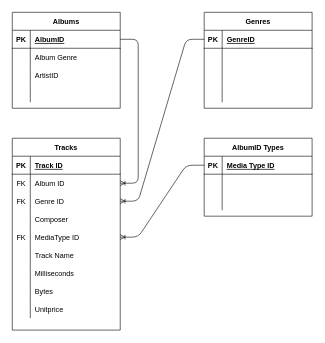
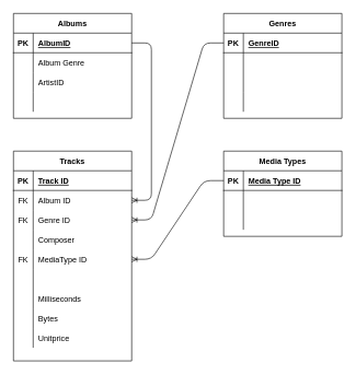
  <mxCell id="0" />
  <mxCell id="1" parent="0" />
  <mxCell id="2" value="Albums" style="shape=table;startSize=30;container=1;collapsible=1;childLayout=tableLayout;fixedRows=1;rowLines=0;fontStyle=1;align=center;resizeLast=1;" parent="1" vertex="1"><mxGeometry x="20" y="20" width="180" height="160" as="geometry" /></mxCell>
  <mxCell id="3" value="" style="shape=partialRectangle;collapsible=0;dropTarget=0;pointerEvents=0;fillColor=none;top=0;left=0;bottom=1;right=0;points=[[0,0.5],[1,0.5]];portConstraint=eastwest;" parent="2" vertex="1"><mxGeometry y="30" width="180" height="30" as="geometry" /></mxCell>
  <mxCell id="4" value="PK" style="shape=partialRectangle;connectable=0;fillColor=none;top=0;left=0;bottom=0;right=0;fontStyle=1;overflow=hidden;" parent="3" vertex="1"><mxGeometry width="30" height="30" as="geometry"><mxRectangle width="30" height="30" as="alternateBounds" /></mxGeometry></mxCell>
  <mxCell id="5" value="AlbumID" style="shape=partialRectangle;connectable=0;fillColor=none;top=0;left=0;bottom=0;right=0;align=left;spacingLeft=6;fontStyle=5;overflow=hidden;" parent="3" vertex="1"><mxGeometry x="30" width="150" height="30" as="geometry"><mxRectangle width="150" height="30" as="alternateBounds" /></mxGeometry></mxCell>
  <mxCell id="6" value="" style="shape=partialRectangle;collapsible=0;dropTarget=0;pointerEvents=0;fillColor=none;top=0;left=0;bottom=0;right=0;points=[[0,0.5],[1,0.5]];portConstraint=eastwest;" parent="2" vertex="1"><mxGeometry y="60" width="180" height="30" as="geometry" /></mxCell>
  <mxCell id="7" value="" style="shape=partialRectangle;connectable=0;fillColor=none;top=0;left=0;bottom=0;right=0;editable=1;overflow=hidden;" parent="6" vertex="1"><mxGeometry width="30" height="30" as="geometry"><mxRectangle width="30" height="30" as="alternateBounds" /></mxGeometry></mxCell>
  <mxCell id="8" value="Album Genre" style="shape=partialRectangle;connectable=0;fillColor=none;top=0;left=0;bottom=0;right=0;align=left;spacingLeft=6;overflow=hidden;" parent="6" vertex="1"><mxGeometry x="30" width="150" height="30" as="geometry"><mxRectangle width="150" height="30" as="alternateBounds" /></mxGeometry></mxCell>
  <mxCell id="9" value="" style="shape=partialRectangle;collapsible=0;dropTarget=0;pointerEvents=0;fillColor=none;top=0;left=0;bottom=0;right=0;points=[[0,0.5],[1,0.5]];portConstraint=eastwest;" parent="2" vertex="1"><mxGeometry y="90" width="180" height="30" as="geometry" /></mxCell>
  <mxCell id="10" value="" style="shape=partialRectangle;connectable=0;fillColor=none;top=0;left=0;bottom=0;right=0;editable=1;overflow=hidden;" parent="9" vertex="1"><mxGeometry width="30" height="30" as="geometry"><mxRectangle width="30" height="30" as="alternateBounds" /></mxGeometry></mxCell>
  <mxCell id="11" value="ArtistID" style="shape=partialRectangle;connectable=0;fillColor=none;top=0;left=0;bottom=0;right=0;align=left;spacingLeft=6;overflow=hidden;" parent="9" vertex="1"><mxGeometry x="30" width="150" height="30" as="geometry"><mxRectangle width="150" height="30" as="alternateBounds" /></mxGeometry></mxCell>
  <mxCell id="12" value="" style="shape=partialRectangle;collapsible=0;dropTarget=0;pointerEvents=0;fillColor=none;top=0;left=0;bottom=0;right=0;points=[[0,0.5],[1,0.5]];portConstraint=eastwest;" parent="2" vertex="1"><mxGeometry y="120" width="180" height="30" as="geometry" /></mxCell>
  <mxCell id="13" value="" style="shape=partialRectangle;connectable=0;fillColor=none;top=0;left=0;bottom=0;right=0;editable=1;overflow=hidden;" parent="12" vertex="1"><mxGeometry width="30" height="30" as="geometry"><mxRectangle width="30" height="30" as="alternateBounds" /></mxGeometry></mxCell>
  <mxCell id="14" value="" style="shape=partialRectangle;connectable=0;fillColor=none;top=0;left=0;bottom=0;right=0;align=left;spacingLeft=6;overflow=hidden;" parent="12" vertex="1"><mxGeometry x="30" width="150" height="30" as="geometry"><mxRectangle width="150" height="30" as="alternateBounds" /></mxGeometry></mxCell>
  <mxCell id="15" value="Genres" style="shape=table;startSize=30;container=1;collapsible=1;childLayout=tableLayout;fixedRows=1;rowLines=0;fontStyle=1;align=center;resizeLast=1;" parent="1" vertex="1"><mxGeometry x="340" y="20" width="180" height="160" as="geometry" /></mxCell>
  <mxCell id="16" value="" style="shape=partialRectangle;collapsible=0;dropTarget=0;pointerEvents=0;fillColor=none;top=0;left=0;bottom=1;right=0;points=[[0,0.5],[1,0.5]];portConstraint=eastwest;" parent="15" vertex="1"><mxGeometry y="30" width="180" height="30" as="geometry" /></mxCell>
  <mxCell id="17" value="PK" style="shape=partialRectangle;connectable=0;fillColor=none;top=0;left=0;bottom=0;right=0;fontStyle=1;overflow=hidden;" parent="16" vertex="1"><mxGeometry width="30" height="30" as="geometry"><mxRectangle width="30" height="30" as="alternateBounds" /></mxGeometry></mxCell>
  <mxCell id="18" value="GenreID" style="shape=partialRectangle;connectable=0;fillColor=none;top=0;left=0;bottom=0;right=0;align=left;spacingLeft=6;fontStyle=5;overflow=hidden;" parent="16" vertex="1"><mxGeometry x="30" width="150" height="30" as="geometry"><mxRectangle width="150" height="30" as="alternateBounds" /></mxGeometry></mxCell>
  <mxCell id="19" value="" style="shape=partialRectangle;collapsible=0;dropTarget=0;pointerEvents=0;fillColor=none;top=0;left=0;bottom=0;right=0;points=[[0,0.5],[1,0.5]];portConstraint=eastwest;" parent="15" vertex="1"><mxGeometry y="60" width="180" height="30" as="geometry" /></mxCell>
  <mxCell id="20" value="" style="shape=partialRectangle;connectable=0;fillColor=none;top=0;left=0;bottom=0;right=0;editable=1;overflow=hidden;" parent="19" vertex="1"><mxGeometry width="30" height="30" as="geometry"><mxRectangle width="30" height="30" as="alternateBounds" /></mxGeometry></mxCell>
  <mxCell id="21" value="" style="shape=partialRectangle;collapsible=0;dropTarget=0;pointerEvents=0;fillColor=none;top=0;left=0;bottom=0;right=0;points=[[0,0.5],[1,0.5]];portConstraint=eastwest;" parent="15" vertex="1"><mxGeometry y="90" width="180" height="30" as="geometry" /></mxCell>
  <mxCell id="22" value="" style="shape=partialRectangle;connectable=0;fillColor=none;top=0;left=0;bottom=0;right=0;editable=1;overflow=hidden;" parent="21" vertex="1"><mxGeometry width="30" height="30" as="geometry"><mxRectangle width="30" height="30" as="alternateBounds" /></mxGeometry></mxCell>
  <mxCell id="23" value="" style="shape=partialRectangle;connectable=0;fillColor=none;top=0;left=0;bottom=0;right=0;align=left;spacingLeft=6;overflow=hidden;" parent="21" vertex="1"><mxGeometry x="30" width="150" height="30" as="geometry"><mxRectangle width="150" height="30" as="alternateBounds" /></mxGeometry></mxCell>
  <mxCell id="24" value="" style="shape=partialRectangle;collapsible=0;dropTarget=0;pointerEvents=0;fillColor=none;top=0;left=0;bottom=0;right=0;points=[[0,0.5],[1,0.5]];portConstraint=eastwest;" parent="15" vertex="1"><mxGeometry y="120" width="180" height="30" as="geometry" /></mxCell>
  <mxCell id="25" value="" style="shape=partialRectangle;connectable=0;fillColor=none;top=0;left=0;bottom=0;right=0;editable=1;overflow=hidden;" parent="24" vertex="1"><mxGeometry width="30" height="30" as="geometry"><mxRectangle width="30" height="30" as="alternateBounds" /></mxGeometry></mxCell>
  <mxCell id="26" value="" style="shape=partialRectangle;connectable=0;fillColor=none;top=0;left=0;bottom=0;right=0;align=left;spacingLeft=6;overflow=hidden;" parent="24" vertex="1"><mxGeometry x="30" width="150" height="30" as="geometry"><mxRectangle width="150" height="30" as="alternateBounds" /></mxGeometry></mxCell>
- <mxCell id="27" value="AlbumID Types" style="shape=table;startSize=30;container=1;collapsible=1;childLayout=tableLayout;fixedRows=1;rowLines=0;fontStyle=1;align=center;resizeLast=1;" parent="1" vertex="1"><mxGeometry x="340" y="230" width="180" height="130" as="geometry" /></mxCell>
+ <mxCell id="27" value="Media Types" style="shape=table;startSize=30;container=1;collapsible=1;childLayout=tableLayout;fixedRows=1;rowLines=0;fontStyle=1;align=center;resizeLast=1;" parent="1" vertex="1"><mxGeometry x="340" y="230" width="180" height="130" as="geometry" /></mxCell>
  <mxCell id="28" value="" style="shape=partialRectangle;collapsible=0;dropTarget=0;pointerEvents=0;fillColor=none;top=0;left=0;bottom=1;right=0;points=[[0,0.5],[1,0.5]];portConstraint=eastwest;" parent="27" vertex="1"><mxGeometry y="30" width="180" height="30" as="geometry" /></mxCell>
  <mxCell id="29" value="PK" style="shape=partialRectangle;connectable=0;fillColor=none;top=0;left=0;bottom=0;right=0;fontStyle=1;overflow=hidden;" parent="28" vertex="1"><mxGeometry width="30" height="30" as="geometry"><mxRectangle width="30" height="30" as="alternateBounds" /></mxGeometry></mxCell>
  <mxCell id="30" value="Media Type ID" style="shape=partialRectangle;connectable=0;fillColor=none;top=0;left=0;bottom=0;right=0;align=left;spacingLeft=6;fontStyle=5;overflow=hidden;" parent="28" vertex="1"><mxGeometry x="30" width="150" height="30" as="geometry"><mxRectangle width="150" height="30" as="alternateBounds" /></mxGeometry></mxCell>
  <mxCell id="31" value="" style="shape=partialRectangle;collapsible=0;dropTarget=0;pointerEvents=0;fillColor=none;top=0;left=0;bottom=0;right=0;points=[[0,0.5],[1,0.5]];portConstraint=eastwest;" parent="27" vertex="1"><mxGeometry y="60" width="180" height="30" as="geometry" /></mxCell>
  <mxCell id="32" value="" style="shape=partialRectangle;connectable=0;fillColor=none;top=0;left=0;bottom=0;right=0;editable=1;overflow=hidden;" parent="31" vertex="1"><mxGeometry width="30" height="30" as="geometry"><mxRectangle width="30" height="30" as="alternateBounds" /></mxGeometry></mxCell>
  <mxCell id="33" value="" style="shape=partialRectangle;collapsible=0;dropTarget=0;pointerEvents=0;fillColor=none;top=0;left=0;bottom=0;right=0;points=[[0,0.5],[1,0.5]];portConstraint=eastwest;" parent="27" vertex="1"><mxGeometry y="90" width="180" height="30" as="geometry" /></mxCell>
  <mxCell id="34" value="" style="shape=partialRectangle;connectable=0;fillColor=none;top=0;left=0;bottom=0;right=0;editable=1;overflow=hidden;" parent="33" vertex="1"><mxGeometry width="30" height="30" as="geometry"><mxRectangle width="30" height="30" as="alternateBounds" /></mxGeometry></mxCell>
  <mxCell id="35" value="" style="shape=partialRectangle;connectable=0;fillColor=none;top=0;left=0;bottom=0;right=0;align=left;spacingLeft=6;overflow=hidden;" parent="33" vertex="1"><mxGeometry x="30" width="150" height="30" as="geometry"><mxRectangle width="150" height="30" as="alternateBounds" /></mxGeometry></mxCell>
  <mxCell id="36" value="Tracks" style="shape=table;startSize=30;container=1;collapsible=1;childLayout=tableLayout;fixedRows=1;rowLines=0;fontStyle=1;align=center;resizeLast=1;" parent="1" vertex="1"><mxGeometry x="20" y="230" width="180" height="320" as="geometry" /></mxCell>
  <mxCell id="37" value="" style="shape=partialRectangle;collapsible=0;dropTarget=0;pointerEvents=0;fillColor=none;top=0;left=0;bottom=1;right=0;points=[[0,0.5],[1,0.5]];portConstraint=eastwest;" parent="36" vertex="1"><mxGeometry y="30" width="180" height="30" as="geometry" /></mxCell>
  <mxCell id="38" value="PK" style="shape=partialRectangle;connectable=0;fillColor=none;top=0;left=0;bottom=0;right=0;fontStyle=1;overflow=hidden;" parent="37" vertex="1"><mxGeometry width="30" height="30" as="geometry"><mxRectangle width="30" height="30" as="alternateBounds" /></mxGeometry></mxCell>
  <mxCell id="39" value="Track ID" style="shape=partialRectangle;connectable=0;fillColor=none;top=0;left=0;bottom=0;right=0;align=left;spacingLeft=6;fontStyle=5;overflow=hidden;" parent="37" vertex="1"><mxGeometry x="30" width="150" height="30" as="geometry"><mxRectangle width="150" height="30" as="alternateBounds" /></mxGeometry></mxCell>
  <mxCell id="40" value="" style="shape=partialRectangle;collapsible=0;dropTarget=0;pointerEvents=0;fillColor=none;top=0;left=0;bottom=0;right=0;points=[[0,0.5],[1,0.5]];portConstraint=eastwest;" parent="36" vertex="1"><mxGeometry y="60" width="180" height="30" as="geometry" /></mxCell>
  <mxCell id="41" value="" style="shape=partialRectangle;connectable=0;fillColor=none;top=0;left=0;bottom=0;right=0;editable=1;overflow=hidden;" parent="40" vertex="1"><mxGeometry width="30" height="30" as="geometry"><mxRectangle width="30" height="30" as="alternateBounds" /></mxGeometry></mxCell>
  <mxCell id="42" value="Album ID" style="shape=partialRectangle;connectable=0;fillColor=none;top=0;left=0;bottom=0;right=0;align=left;spacingLeft=6;overflow=hidden;" parent="40" vertex="1"><mxGeometry x="30" width="150" height="30" as="geometry"><mxRectangle width="150" height="30" as="alternateBounds" /></mxGeometry></mxCell>
  <mxCell id="43" value="" style="shape=partialRectangle;collapsible=0;dropTarget=0;pointerEvents=0;fillColor=none;top=0;left=0;bottom=0;right=0;points=[[0,0.5],[1,0.5]];portConstraint=eastwest;" parent="36" vertex="1"><mxGeometry y="90" width="180" height="30" as="geometry" /></mxCell>
  <mxCell id="44" value="FK" style="shape=partialRectangle;connectable=0;fillColor=none;top=0;left=0;bottom=0;right=0;editable=1;overflow=hidden;" parent="43" vertex="1"><mxGeometry width="30" height="30" as="geometry"><mxRectangle width="30" height="30" as="alternateBounds" /></mxGeometry></mxCell>
  <mxCell id="45" value="Genre ID" style="shape=partialRectangle;connectable=0;fillColor=none;top=0;left=0;bottom=0;right=0;align=left;spacingLeft=6;overflow=hidden;" parent="43" vertex="1"><mxGeometry x="30" width="150" height="30" as="geometry"><mxRectangle width="150" height="30" as="alternateBounds" /></mxGeometry></mxCell>
  <mxCell id="46" value="" style="shape=partialRectangle;collapsible=0;dropTarget=0;pointerEvents=0;fillColor=none;top=0;left=0;bottom=0;right=0;points=[[0,0.5],[1,0.5]];portConstraint=eastwest;" parent="36" vertex="1"><mxGeometry y="120" width="180" height="30" as="geometry" /></mxCell>
  <mxCell id="47" value="" style="shape=partialRectangle;connectable=0;fillColor=none;top=0;left=0;bottom=0;right=0;editable=1;overflow=hidden;" parent="46" vertex="1"><mxGeometry width="30" height="30" as="geometry"><mxRectangle width="30" height="30" as="alternateBounds" /></mxGeometry></mxCell>
  <mxCell id="48" value="Composer" style="shape=partialRectangle;connectable=0;fillColor=none;top=0;left=0;bottom=0;right=0;align=left;spacingLeft=6;overflow=hidden;" parent="46" vertex="1"><mxGeometry x="30" width="150" height="30" as="geometry"><mxRectangle width="150" height="30" as="alternateBounds" /></mxGeometry></mxCell>
  <mxCell id="49" value="" style="shape=partialRectangle;collapsible=0;dropTarget=0;pointerEvents=0;fillColor=none;top=0;left=0;bottom=0;right=0;points=[[0,0.5],[1,0.5]];portConstraint=eastwest;" parent="36" vertex="1"><mxGeometry y="150" width="180" height="30" as="geometry" /></mxCell>
  <mxCell id="50" value="" style="shape=partialRectangle;connectable=0;fillColor=none;top=0;left=0;bottom=0;right=0;editable=1;overflow=hidden;" parent="49" vertex="1"><mxGeometry width="30" height="30" as="geometry"><mxRectangle width="30" height="30" as="alternateBounds" /></mxGeometry></mxCell>
  <mxCell id="51" value="MediaType ID" style="shape=partialRectangle;connectable=0;fillColor=none;top=0;left=0;bottom=0;right=0;align=left;spacingLeft=6;overflow=hidden;" parent="49" vertex="1"><mxGeometry x="30" width="150" height="30" as="geometry"><mxRectangle width="150" height="30" as="alternateBounds" /></mxGeometry></mxCell>
  <mxCell id="52" value="" style="shape=partialRectangle;collapsible=0;dropTarget=0;pointerEvents=0;fillColor=none;top=0;left=0;bottom=0;right=0;points=[[0,0.5],[1,0.5]];portConstraint=eastwest;" parent="36" vertex="1"><mxGeometry y="180" width="180" height="30" as="geometry" /></mxCell>
  <mxCell id="53" value="" style="shape=partialRectangle;connectable=0;fillColor=none;top=0;left=0;bottom=0;right=0;editable=1;overflow=hidden;" parent="52" vertex="1"><mxGeometry width="30" height="30" as="geometry"><mxRectangle width="30" height="30" as="alternateBounds" /></mxGeometry></mxCell>
- <mxCell id="54" value="Track Name " style="shape=partialRectangle;connectable=0;fillColor=none;top=0;left=0;bottom=0;right=0;align=left;spacingLeft=6;overflow=hidden;" parent="52" vertex="1"><mxGeometry x="30" width="150" height="30" as="geometry"><mxRectangle width="150" height="30" as="alternateBounds" /></mxGeometry></mxCell>
  <mxCell id="55" value="" style="shape=partialRectangle;collapsible=0;dropTarget=0;pointerEvents=0;fillColor=none;top=0;left=0;bottom=0;right=0;points=[[0,0.5],[1,0.5]];portConstraint=eastwest;" parent="36" vertex="1"><mxGeometry y="210" width="180" height="30" as="geometry" /></mxCell>
  <mxCell id="56" value="" style="shape=partialRectangle;connectable=0;fillColor=none;top=0;left=0;bottom=0;right=0;editable=1;overflow=hidden;" parent="55" vertex="1"><mxGeometry width="30" height="30" as="geometry"><mxRectangle width="30" height="30" as="alternateBounds" /></mxGeometry></mxCell>
  <mxCell id="57" value="Milliseconds" style="shape=partialRectangle;connectable=0;fillColor=none;top=0;left=0;bottom=0;right=0;align=left;spacingLeft=6;overflow=hidden;" parent="55" vertex="1"><mxGeometry x="30" width="150" height="30" as="geometry"><mxRectangle width="150" height="30" as="alternateBounds" /></mxGeometry></mxCell>
  <mxCell id="58" value="" style="shape=partialRectangle;collapsible=0;dropTarget=0;pointerEvents=0;fillColor=none;top=0;left=0;bottom=0;right=0;points=[[0,0.5],[1,0.5]];portConstraint=eastwest;" parent="36" vertex="1"><mxGeometry y="240" width="180" height="30" as="geometry" /></mxCell>
  <mxCell id="59" value="" style="shape=partialRectangle;connectable=0;fillColor=none;top=0;left=0;bottom=0;right=0;editable=1;overflow=hidden;" parent="58" vertex="1"><mxGeometry width="30" height="30" as="geometry"><mxRectangle width="30" height="30" as="alternateBounds" /></mxGeometry></mxCell>
  <mxCell id="60" value="Bytes" style="shape=partialRectangle;connectable=0;fillColor=none;top=0;left=0;bottom=0;right=0;align=left;spacingLeft=6;overflow=hidden;" parent="58" vertex="1"><mxGeometry x="30" width="150" height="30" as="geometry"><mxRectangle width="150" height="30" as="alternateBounds" /></mxGeometry></mxCell>
  <mxCell id="61" value="" style="shape=partialRectangle;collapsible=0;dropTarget=0;pointerEvents=0;fillColor=none;top=0;left=0;bottom=0;right=0;points=[[0,0.5],[1,0.5]];portConstraint=eastwest;" parent="36" vertex="1"><mxGeometry y="270" width="180" height="30" as="geometry" /></mxCell>
  <mxCell id="62" value="" style="shape=partialRectangle;connectable=0;fillColor=none;top=0;left=0;bottom=0;right=0;editable=1;overflow=hidden;" parent="61" vertex="1"><mxGeometry width="30" height="30" as="geometry"><mxRectangle width="30" height="30" as="alternateBounds" /></mxGeometry></mxCell>
  <mxCell id="63" value="Unitprice" style="shape=partialRectangle;connectable=0;fillColor=none;top=0;left=0;bottom=0;right=0;align=left;spacingLeft=6;overflow=hidden;" parent="61" vertex="1"><mxGeometry x="30" width="150" height="30" as="geometry"><mxRectangle width="150" height="30" as="alternateBounds" /></mxGeometry></mxCell>
  <mxCell id="64" value="" style="edgeStyle=entityRelationEdgeStyle;fontSize=12;html=1;endArrow=ERoneToMany;entryX=1;entryY=0.5;entryDx=0;entryDy=0;exitX=0;exitY=0.5;exitDx=0;exitDy=0;" parent="1" source="28" target="49" edge="1"><mxGeometry width="100" height="100" relative="1" as="geometry"><mxPoint x="320" y="290" as="sourcePoint" /><mxPoint x="330" y="270" as="targetPoint" /></mxGeometry></mxCell>
  <mxCell id="65" value="" style="edgeStyle=entityRelationEdgeStyle;fontSize=12;html=1;endArrow=ERoneToMany;exitX=1;exitY=0.5;exitDx=0;exitDy=0;entryX=1;entryY=0.5;entryDx=0;entryDy=0;" parent="1" source="3" target="40" edge="1"><mxGeometry width="100" height="100" relative="1" as="geometry"><mxPoint x="230" y="370" as="sourcePoint" /><mxPoint x="290" y="100" as="targetPoint" /></mxGeometry></mxCell>
  <mxCell id="66" value="" style="edgeStyle=entityRelationEdgeStyle;fontSize=12;html=1;endArrow=ERoneToMany;exitX=0;exitY=0.5;exitDx=0;exitDy=0;entryX=1;entryY=0.5;entryDx=0;entryDy=0;" parent="1" source="16" target="43" edge="1"><mxGeometry width="100" height="100" relative="1" as="geometry"><mxPoint x="230" y="350" as="sourcePoint" /><mxPoint x="330" y="250" as="targetPoint" /></mxGeometry></mxCell>
  <mxCell id="67" value="FK" style="shape=partialRectangle;connectable=0;fillColor=none;top=0;left=0;bottom=0;right=0;editable=1;overflow=hidden;" parent="1" vertex="1"><mxGeometry x="20" y="290" width="30" height="30" as="geometry"><mxRectangle width="30" height="30" as="alternateBounds" /></mxGeometry></mxCell>
  <mxCell id="68" value="FK" style="shape=partialRectangle;connectable=0;fillColor=none;top=0;left=0;bottom=0;right=0;editable=1;overflow=hidden;" parent="1" vertex="1"><mxGeometry x="20" y="380" width="30" height="30" as="geometry"><mxRectangle width="30" height="30" as="alternateBounds" /></mxGeometry></mxCell>
